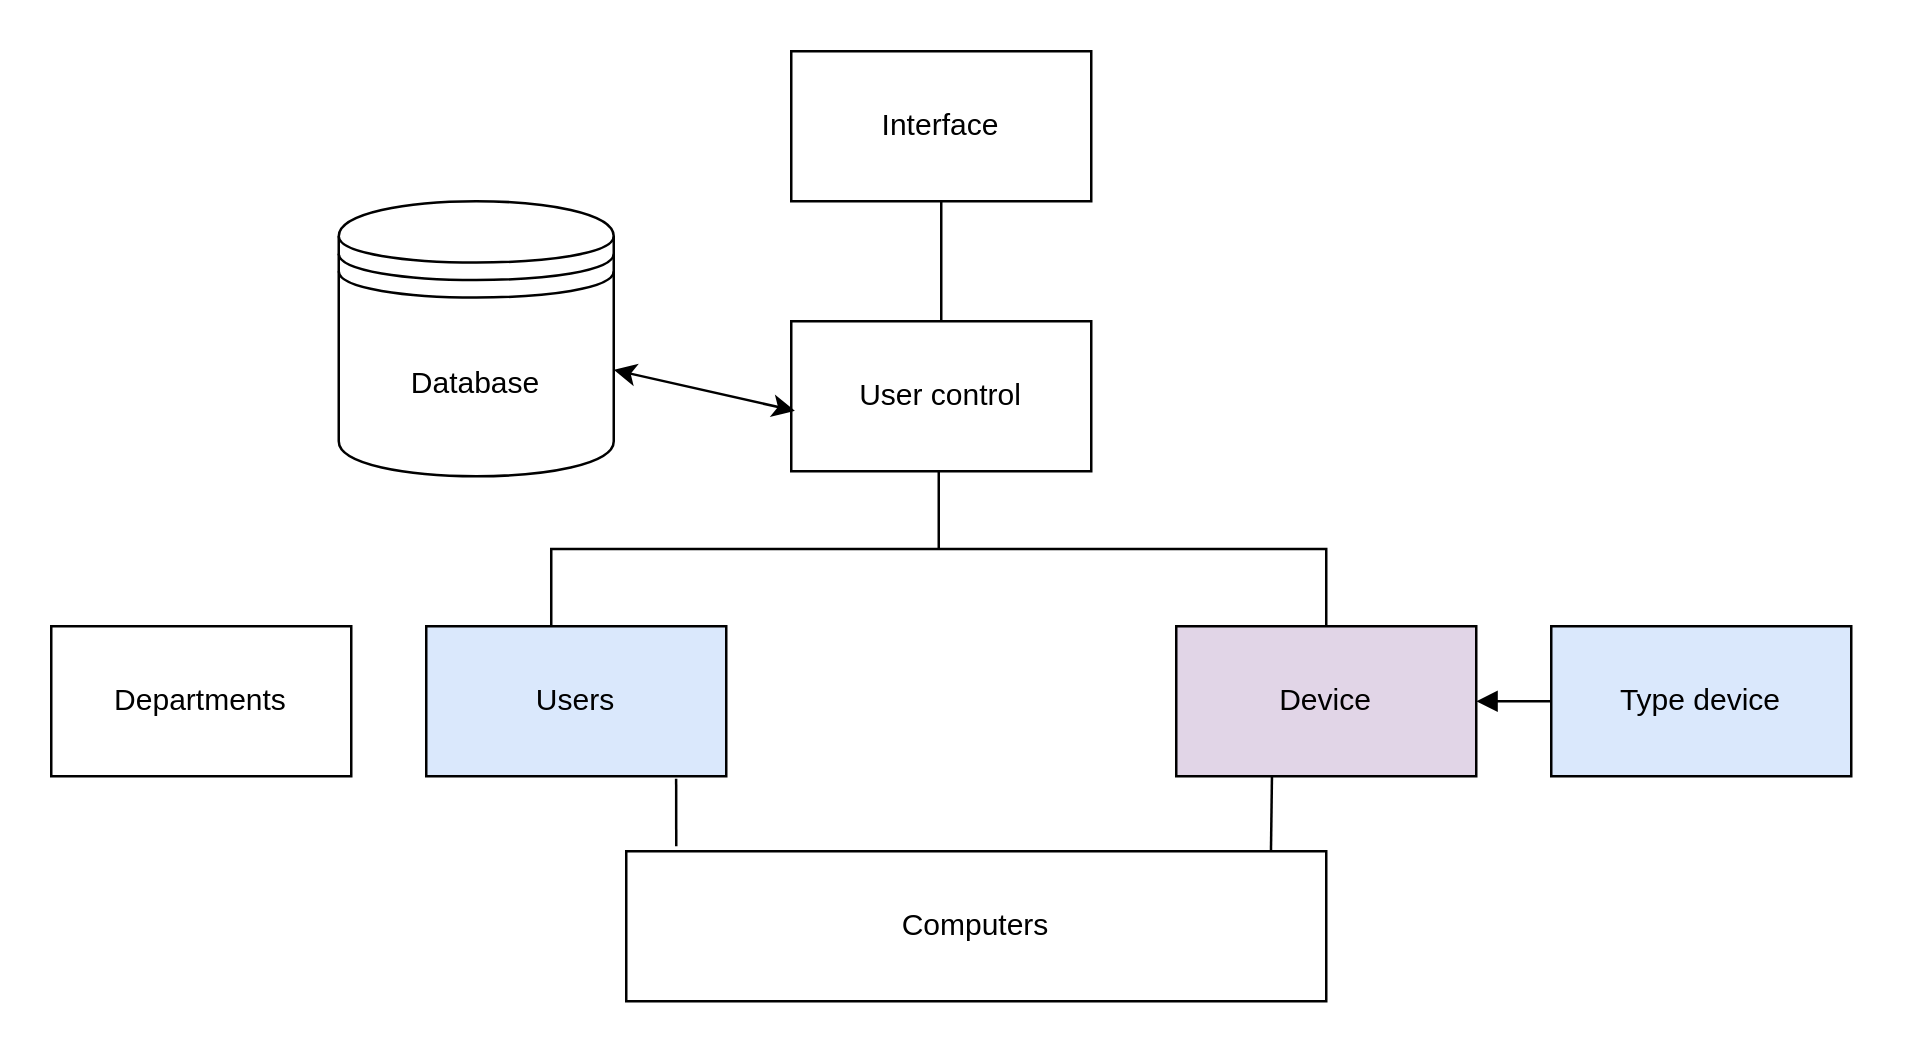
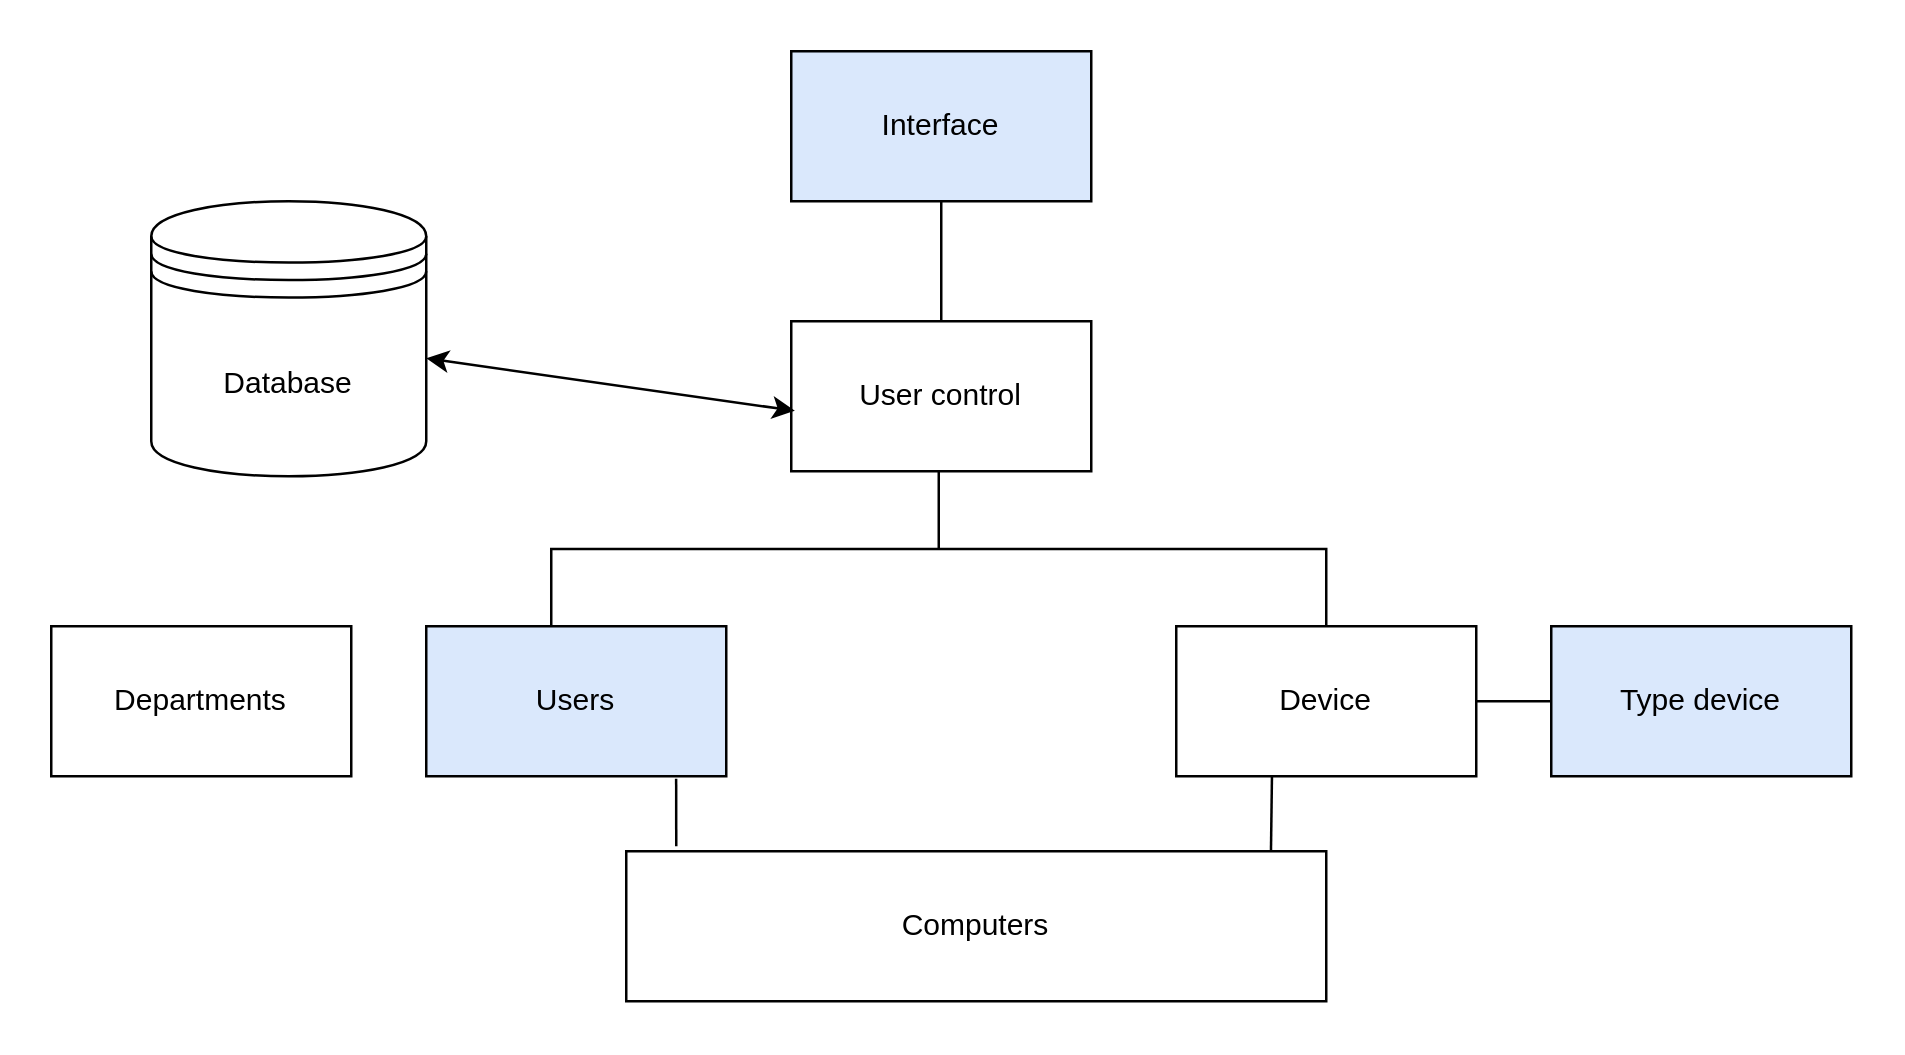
  <mxCell id="0" />
  <mxCell id="1" parent="0" />
- <mxCell id="2" value="Database" style="shape=datastore;whiteSpace=wrap;html=1;" vertex="1" parent="1"><mxGeometry x="135" y="80" width="110" height="110" as="geometry" /></mxCell>
- <mxCell id="3" value="Interface" style="rounded=0;whiteSpace=wrap;html=1;" vertex="1" parent="1"><mxGeometry x="316" y="20" width="120" height="60" as="geometry" /></mxCell>
+ <mxCell id="2" value="Database" style="shape=datastore;whiteSpace=wrap;html=1;" vertex="1" parent="1"><mxGeometry x="60" y="80" width="110" height="110" as="geometry" /></mxCell>
+ <mxCell id="3" value="Interface" style="rounded=0;whiteSpace=wrap;html=1;fillColor=#dae8fc;" vertex="1" parent="1"><mxGeometry x="316" y="20" width="120" height="60" as="geometry" /></mxCell>
  <mxCell id="4" value="User control" style="rounded=0;whiteSpace=wrap;html=1;" vertex="1" parent="1"><mxGeometry x="316" y="128" width="120" height="60" as="geometry" /></mxCell>
  <mxCell id="5" value="Departments" style="rounded=0;whiteSpace=wrap;html=1;" vertex="1" parent="1"><mxGeometry x="20" y="250" width="120" height="60" as="geometry" /></mxCell>
  <mxCell id="6" value="Users" style="rounded=0;whiteSpace=wrap;html=1;fillColor=#dae8fc;" vertex="1" parent="1"><mxGeometry x="170" y="250" width="120" height="60" as="geometry" /></mxCell>
  <mxCell id="7" value="Computers" style="rounded=0;whiteSpace=wrap;html=1;" vertex="1" parent="1"><mxGeometry x="250" y="340" width="280" height="60" as="geometry" /></mxCell>
- <mxCell id="8" value="Device" style="rounded=0;whiteSpace=wrap;html=1;fillColor=#e1d5e7;" vertex="1" parent="1"><mxGeometry x="470" y="250" width="120" height="60" as="geometry" /></mxCell>
+ <mxCell id="8" value="Device" style="rounded=0;whiteSpace=wrap;html=1;" vertex="1" parent="1"><mxGeometry x="470" y="250" width="120" height="60" as="geometry" /></mxCell>
  <mxCell id="9" value="Type device" style="rounded=0;whiteSpace=wrap;html=1;fillColor=#dae8fc;" vertex="1" parent="1"><mxGeometry x="620" y="250" width="120" height="60" as="geometry" /></mxCell>
  <mxCell id="10" value="" style="endArrow=none;html=1;entryX=0.5;entryY=1;entryDx=0;entryDy=0;exitX=0.5;exitY=0;exitDx=0;exitDy=0;" edge="1" parent="1" source="4" target="3"><mxGeometry width="50" height="50" relative="1" as="geometry"><mxPoint x="340" y="270" as="sourcePoint" /><mxPoint x="390" y="220" as="targetPoint" /></mxGeometry></mxCell>
- <mxCell id="11" value="" style="endArrow=block;html=1;entryX=1;entryY=0.5;entryDx=0;entryDy=0;exitX=0;exitY=0.5;exitDx=0;exitDy=0;" edge="1" parent="1" source="9" target="8"><mxGeometry width="50" height="50" relative="1" as="geometry"><mxPoint x="410" y="160" as="sourcePoint" /><mxPoint x="410" y="110" as="targetPoint" /></mxGeometry></mxCell>
+ <mxCell id="11" value="" style="endArrow=none;html=1;entryX=1;entryY=0.5;entryDx=0;entryDy=0;exitX=0;exitY=0.5;exitDx=0;exitDy=0;" edge="1" parent="1" source="9" target="8"><mxGeometry width="50" height="50" relative="1" as="geometry"><mxPoint x="410" y="160" as="sourcePoint" /><mxPoint x="410" y="110" as="targetPoint" /></mxGeometry></mxCell>
  <mxCell id="12" value="" style="html=1;shape=mxgraph.flowchart.annotation_2;align=left;labelPosition=right;rotation=90;" vertex="1" parent="1"><mxGeometry x="344.14" y="64.14" width="61.72" height="310" as="geometry" /></mxCell>
  <mxCell id="13" value="" style="endArrow=none;html=1;entryX=0.319;entryY=1.005;entryDx=0;entryDy=0;exitX=0.921;exitY=0.005;exitDx=0;exitDy=0;exitPerimeter=0;entryPerimeter=0;" edge="1" parent="1" source="7" target="8"><mxGeometry width="50" height="50" relative="1" as="geometry"><mxPoint x="386" y="138" as="sourcePoint" /><mxPoint x="386" y="90" as="targetPoint" /></mxGeometry></mxCell>
  <mxCell id="14" value="" style="endArrow=none;html=1;entryX=0.833;entryY=1.017;entryDx=0;entryDy=0;entryPerimeter=0;" edge="1" parent="1" target="6"><mxGeometry width="50" height="50" relative="1" as="geometry"><mxPoint x="270" y="338" as="sourcePoint" /><mxPoint x="275" y="311" as="targetPoint" /></mxGeometry></mxCell>
  <mxCell id="15" value="" style="endArrow=classic;startArrow=classic;html=1;entryX=0.012;entryY=0.597;entryDx=0;entryDy=0;entryPerimeter=0;" edge="1" parent="1" source="2" target="4"><mxGeometry width="50" height="50" relative="1" as="geometry"><mxPoint x="410" y="290" as="sourcePoint" /><mxPoint x="460" y="240" as="targetPoint" /></mxGeometry></mxCell>
